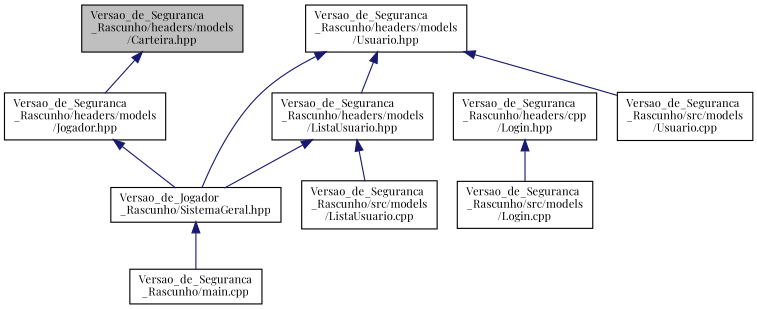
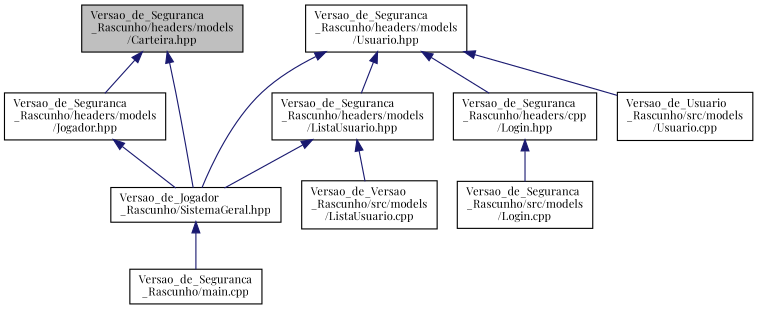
  digraph {
    fontname="Playfair Display"
    node [color=black fillcolor=white fontname="Playfair Display" fontsize=10 shape=record style=filled]
    edge [color=midnightblue dir=back fontname="Playfair Display" fontsize=10 labelfontname=Helvetica labelfontsize=10 style=solid]
    n1 [fillcolor=grey75 fontcolor=black height=0.2 label="Versao_de_Seguranca\l_Rascunho/headers/models\l/Carteira.hpp" width=0.4]
    n2 [height=0.2 label="Versao_de_Seguranca\l_Rascunho/headers/models\l/Jogador.hpp" width=0.4]
    n3 [height=0.2 label="Versao_de_Jogador\l_Rascunho/SistemaGeral.hpp" width=0.4]
    n4 [height=0.2 label="Versao_de_Seguranca\l_Rascunho/main.cpp" width=0.4]
    n5 [height=0.2 label="Versao_de_Seguranca\l_Rascunho/headers/models\l/Usuario.hpp" width=0.4]
    n6 [height=0.2 label="Versao_de_Seguranca\l_Rascunho/headers/models\l/ListaUsuario.hpp" width=0.4]
    n7 [height=0.2 label="Versao_de_Seguranca\l_Rascunho/headers/cpp\l/Login.hpp" width=0.4]
-   n8 [height=0.2 label="Versao_de_Seguranca\l_Rascunho/src/models\l/Usuario.cpp" width=0.4]
-   n9 [height=0.2 label="Versao_de_Seguranca\l_Rascunho/src/models\l/ListaUsuario.cpp" width=0.4]
+   n8 [height=0.2 label="Versao_de_Usuario\l_Rascunho/src/models\l/Usuario.cpp" width=0.4]
+   n9 [height=0.2 label="Versao_de_Versao\l_Rascunho/src/models\l/ListaUsuario.cpp" width=0.4]
    n10 [height=0.2 label="Versao_de_Seguranca\l_Rascunho/src/models\l/Login.cpp" width=0.4]
    n1 -> n2
+   n1 -> n3
    n2 -> n3
    n3 -> n4
    n5 -> n3
    n5 -> n6
+   n5 -> n7
    n5 -> n8
    n6 -> n3
    n6 -> n9
    n7 -> n10
  }
